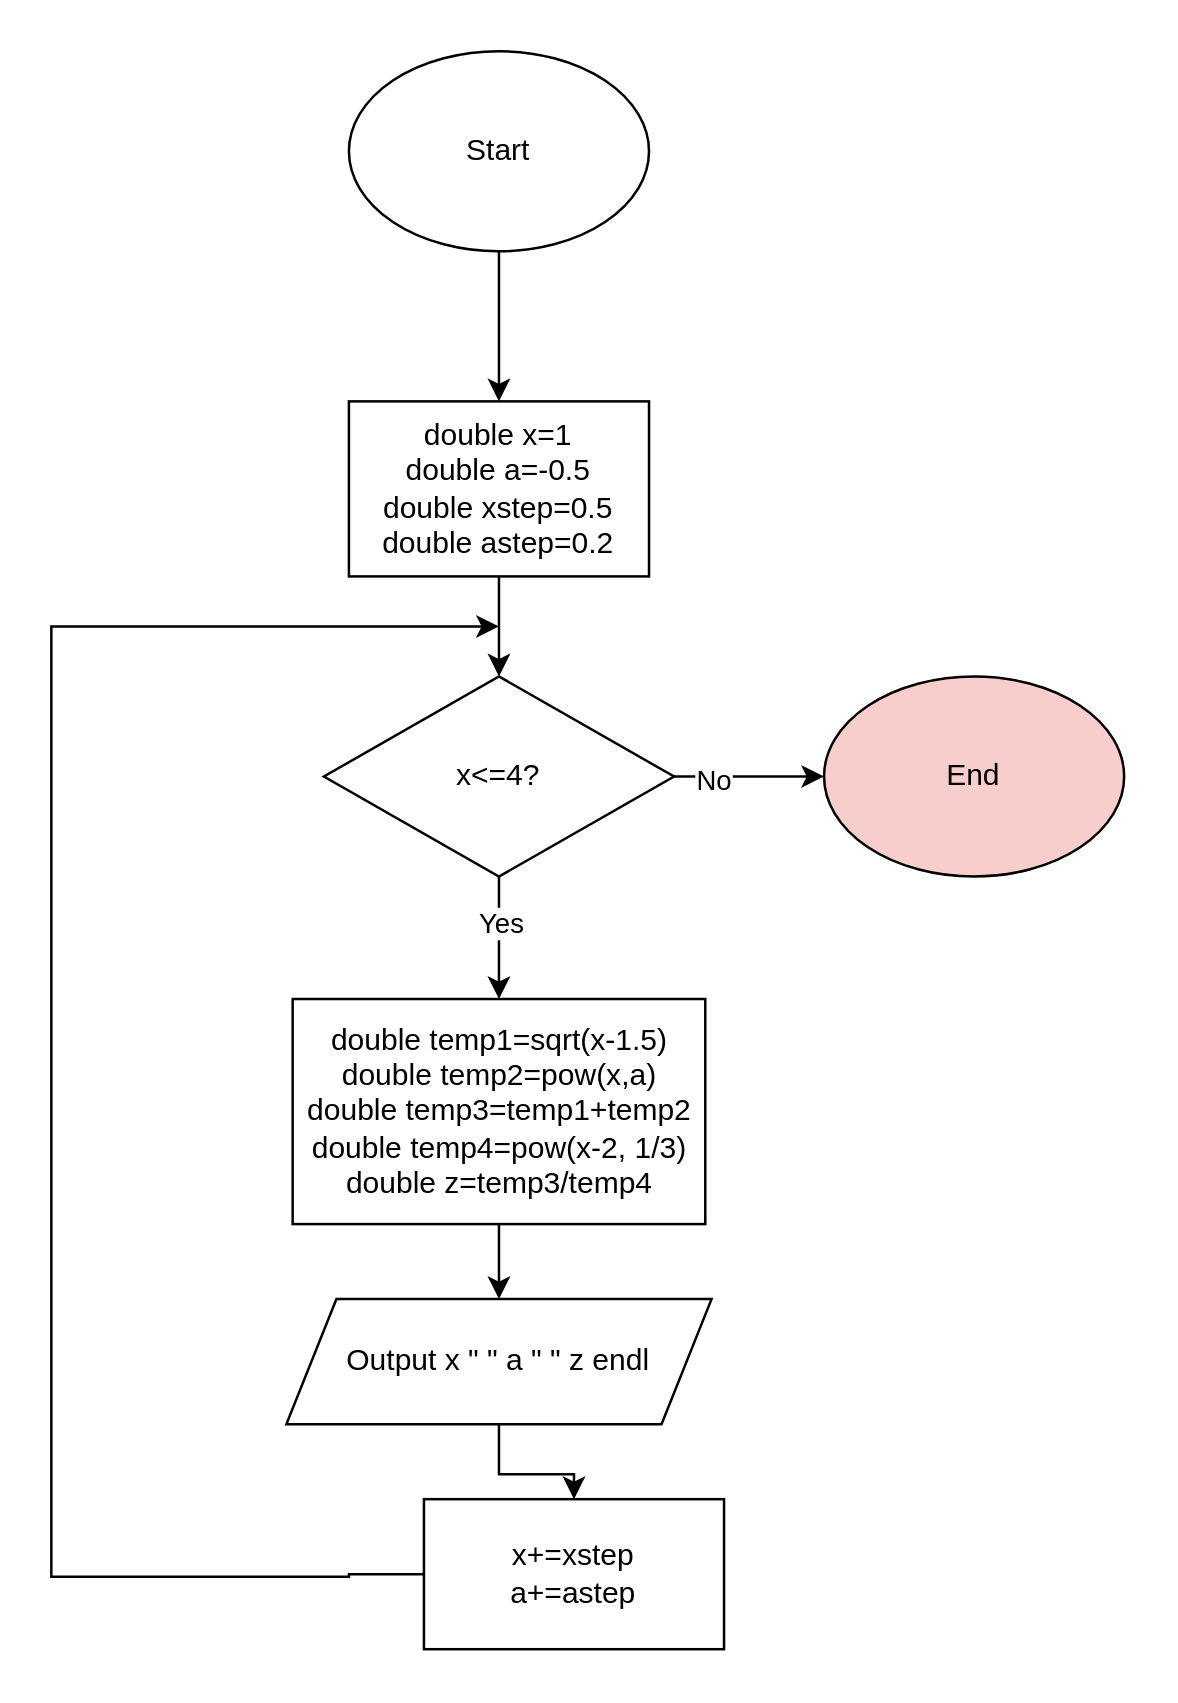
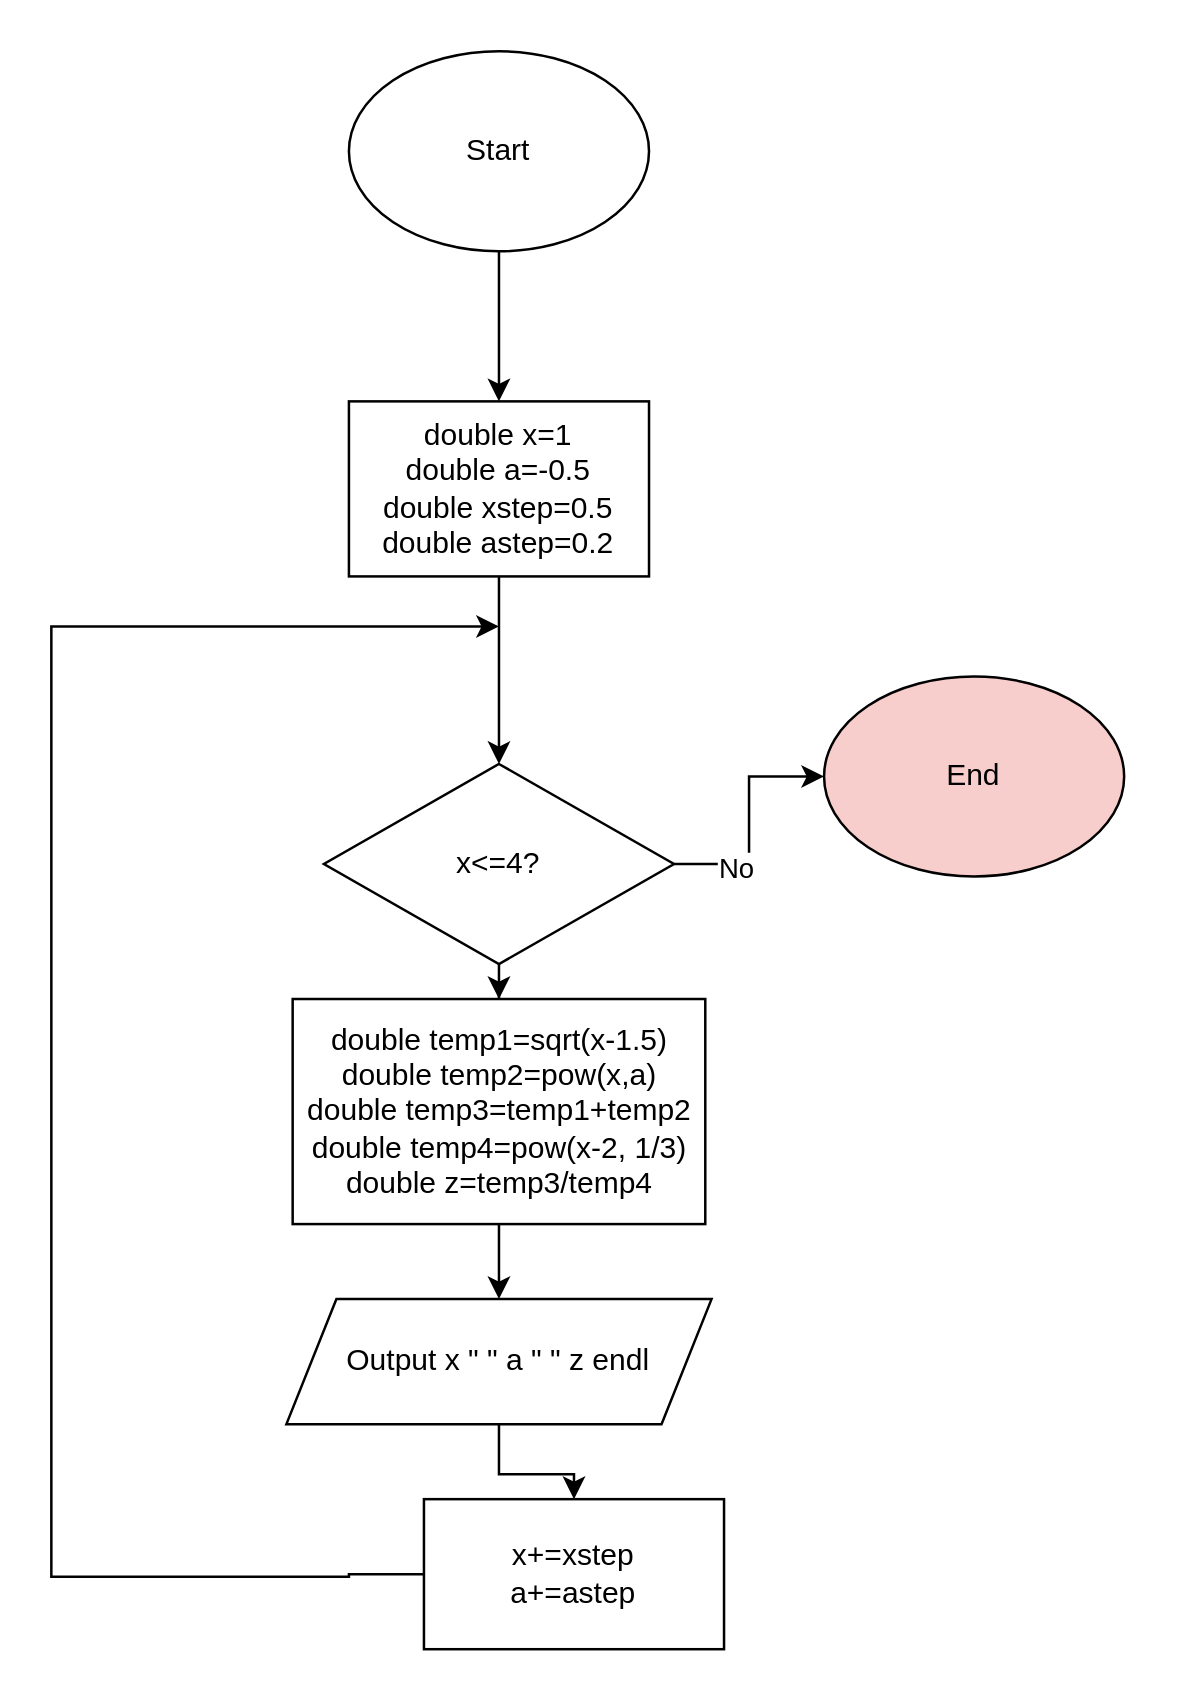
  <mxCell id="0" />
  <mxCell id="1" parent="0" />
  <mxCell id="2" value="" style="edgeStyle=orthogonalEdgeStyle;rounded=0;orthogonalLoop=1;jettySize=auto;html=1;" edge="1" parent="1" source="3" target="5"><mxGeometry relative="1" as="geometry" /></mxCell>
  <mxCell id="3" value="Start" style="ellipse;whiteSpace=wrap;html=1;" vertex="1" parent="1"><mxGeometry x="139" y="20" width="120" height="80" as="geometry" /></mxCell>
  <mxCell id="4" value="" style="edgeStyle=orthogonalEdgeStyle;rounded=0;orthogonalLoop=1;jettySize=auto;html=1;" edge="1" parent="1" source="5" target="10"><mxGeometry relative="1" as="geometry" /></mxCell>
  <mxCell id="5" value="&lt;div&gt;double x=1&lt;/div&gt;&lt;div&gt;double a=-0.5&lt;/div&gt;&lt;div&gt;double xstep=0.5&lt;/div&gt;&lt;div&gt;double astep=0.2&lt;br&gt;&lt;/div&gt;" style="rounded=0;whiteSpace=wrap;html=1;" vertex="1" parent="1"><mxGeometry x="139" y="160" width="120" height="70" as="geometry" /></mxCell>
  <mxCell id="6" style="edgeStyle=orthogonalEdgeStyle;rounded=0;orthogonalLoop=1;jettySize=auto;html=1;" edge="1" parent="1" source="10" target="11"><mxGeometry relative="1" as="geometry"><mxPoint x="339" y="310" as="targetPoint" /></mxGeometry></mxCell>
  <mxCell id="7" value="No" style="edgeLabel;html=1;align=center;verticalAlign=middle;resizable=0;points=[];" connectable="0" vertex="1" parent="6"><mxGeometry x="-0.5" y="-1" relative="1" as="geometry"><mxPoint as="offset" /></mxGeometry></mxCell>
  <mxCell id="8" value="" style="edgeStyle=orthogonalEdgeStyle;rounded=0;orthogonalLoop=1;jettySize=auto;html=1;" edge="1" parent="1" source="10" target="13"><mxGeometry relative="1" as="geometry" /></mxCell>
  <mxCell id="9" value="Yes" style="edgeLabel;html=1;align=center;verticalAlign=middle;resizable=0;points=[];" connectable="0" vertex="1" parent="8"><mxGeometry x="0.24" relative="1" as="geometry"><mxPoint y="-12" as="offset" /></mxGeometry></mxCell>
- <mxCell id="10" value="x&amp;lt;=4?" style="rhombus;whiteSpace=wrap;html=1;" vertex="1" parent="1"><mxGeometry x="129" y="270" width="140" height="80" as="geometry" /></mxCell>
+ <mxCell id="10" value="x&amp;lt;=4?" style="rhombus;whiteSpace=wrap;html=1;" vertex="1" parent="1"><mxGeometry x="129" y="305" width="140" height="80" as="geometry" /></mxCell>
  <mxCell id="11" value="End" style="ellipse;whiteSpace=wrap;html=1;fillColor=#f8cecc;" vertex="1" parent="1"><mxGeometry x="329" y="270" width="120" height="80" as="geometry" /></mxCell>
  <mxCell id="12" value="" style="edgeStyle=orthogonalEdgeStyle;rounded=0;orthogonalLoop=1;jettySize=auto;html=1;" edge="1" parent="1" source="13" target="15"><mxGeometry relative="1" as="geometry" /></mxCell>
  <mxCell id="13" value="&lt;div&gt;double temp1=sqrt(x-1.5)&lt;/div&gt;&lt;div&gt;double temp2=pow(x,a)&lt;/div&gt;&lt;div&gt;double temp3=temp1+temp2&lt;/div&gt;&lt;div&gt;double temp4=pow(x-2, 1/3)&lt;/div&gt;&lt;div&gt;double z=temp3/temp4&lt;br&gt;&lt;/div&gt;" style="rounded=0;whiteSpace=wrap;html=1;" vertex="1" parent="1"><mxGeometry x="116.5" y="398.99" width="165" height="90" as="geometry" /></mxCell>
  <mxCell id="14" value="" style="edgeStyle=orthogonalEdgeStyle;rounded=0;orthogonalLoop=1;jettySize=auto;html=1;" edge="1" parent="1" source="15" target="17"><mxGeometry relative="1" as="geometry" /></mxCell>
  <mxCell id="15" value="Output x &quot; &quot; a &quot; &quot; z endl" style="shape=parallelogram;perimeter=parallelogramPerimeter;whiteSpace=wrap;html=1;fixedSize=1;" vertex="1" parent="1"><mxGeometry x="114" y="518.99" width="170" height="50" as="geometry" /></mxCell>
  <mxCell id="16" style="edgeStyle=orthogonalEdgeStyle;rounded=0;orthogonalLoop=1;jettySize=auto;html=1;exitX=0;exitY=0.5;exitDx=0;exitDy=0;" edge="1" parent="1" source="17"><mxGeometry relative="1" as="geometry"><mxPoint x="199" y="250" as="targetPoint" /><Array as="points"><mxPoint x="139" y="630" /><mxPoint x="20" y="630" /><mxPoint x="20" y="250" /></Array></mxGeometry></mxCell>
  <mxCell id="17" value="&lt;div&gt;x+=xstep&lt;/div&gt;&lt;div&gt;a+=astep&lt;br&gt;&lt;/div&gt;" style="rounded=0;whiteSpace=wrap;html=1;" vertex="1" parent="1"><mxGeometry x="169" y="598.99" width="120" height="60" as="geometry" /></mxCell>
